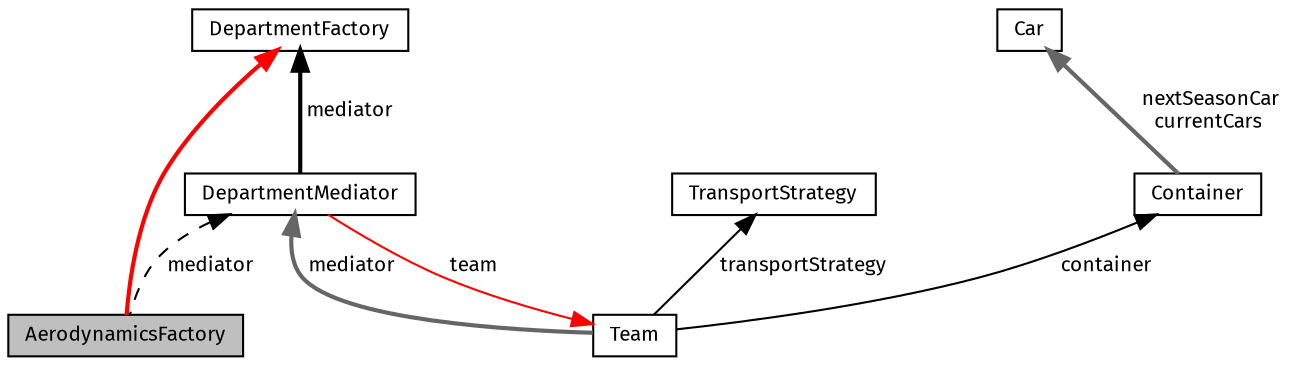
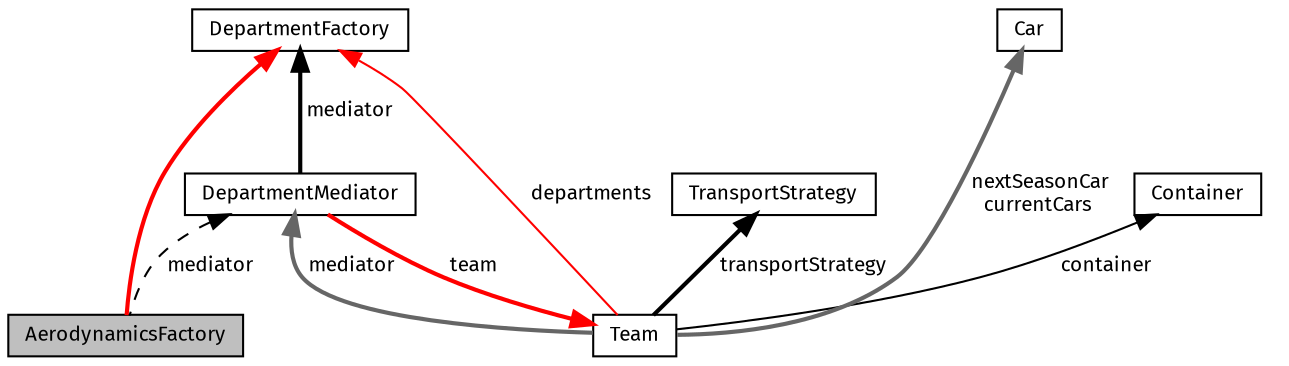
  digraph {
    fontname="Fira Sans"
    node [color=black fillcolor=white fontname="Fira Sans" fontsize=10 shape=record style=filled]
    edge [color=black dir=back fontname="Fira Sans" fontsize=10 labelfontname=Helvetica labelfontsize=10 style=bold]
    n1 [fillcolor=grey75 fontcolor=black height=0.2 label=AerodynamicsFactory width=0.4]
    n2 [height=0.2 label=DepartmentFactory width=0.4]
    n3 [height=0.2 label=DepartmentMediator width=0.4]
    n4 [height=0.2 label=Team width=0.4]
    n5 [height=0.2 label=TransportStrategy width=0.4]
    n6 [height=0.2 label=Container width=0.4]
    n7 [height=0.2 label=Car width=0.4]
    n2 -> n1 [color=red]
    n2 -> n3 [label=" mediator"]
+   n2 -> n4 [color=red label=" departments" style=solid]
    n3 -> n1 [label=" mediator" style=dashed]
    n3 -> n4 [color=gray40 label=" mediator"]
-   n4 -> n3 [color=red label=" team" style=solid]
-   n5 -> n4 [label=" transportStrategy" style=solid]
+   n4 -> n3 [color=red label=" team"]
+   n5 -> n4 [label=" transportStrategy"]
    n6 -> n4 [label=" container" style=solid]
-   n7 -> n6 [color=gray40 label=" nextSeasonCar\ncurrentCars"]
+   n7 -> n4 [color=gray40 label=" nextSeasonCar\ncurrentCars"]
  }
